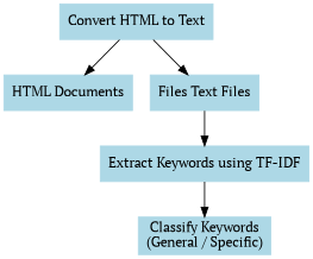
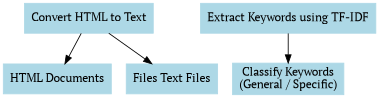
  digraph {
    fontname="PT Serif"
    rankdir=TB
    node [color=lightblue fontname="PT Serif" shape=box style=filled]
    edge [fontname="PT Serif"]
    n1 [label="HTML Documents"]
    n2 [label="Convert HTML to Text"]
    n3 [label="Files Text Files"]
    n4 [label="Extract Keywords using TF-IDF"]
    n5 [label="Classify Keywords\n(General / Specific)"]
    n2 -> n1
    n2 -> n3
-   n3 -> n4
    n4 -> n5
  }
